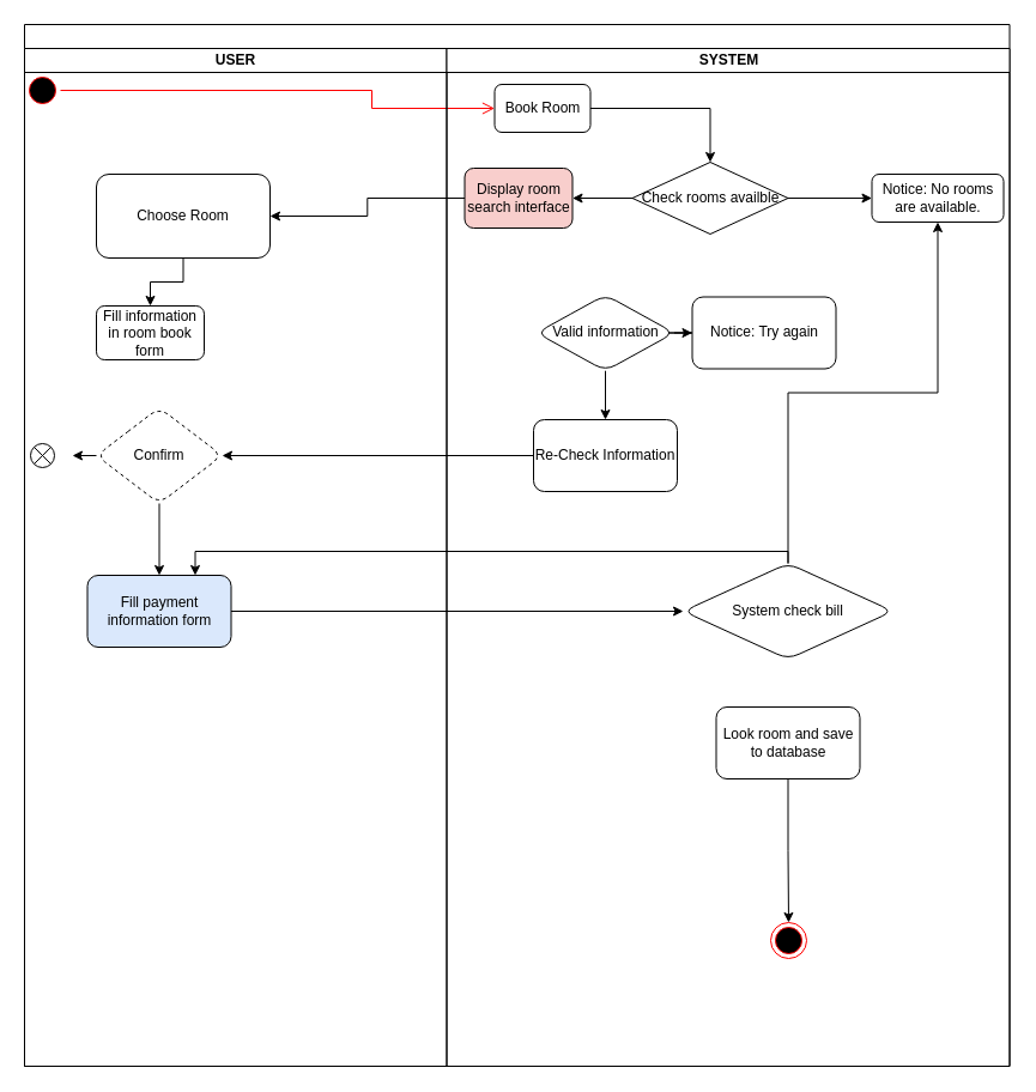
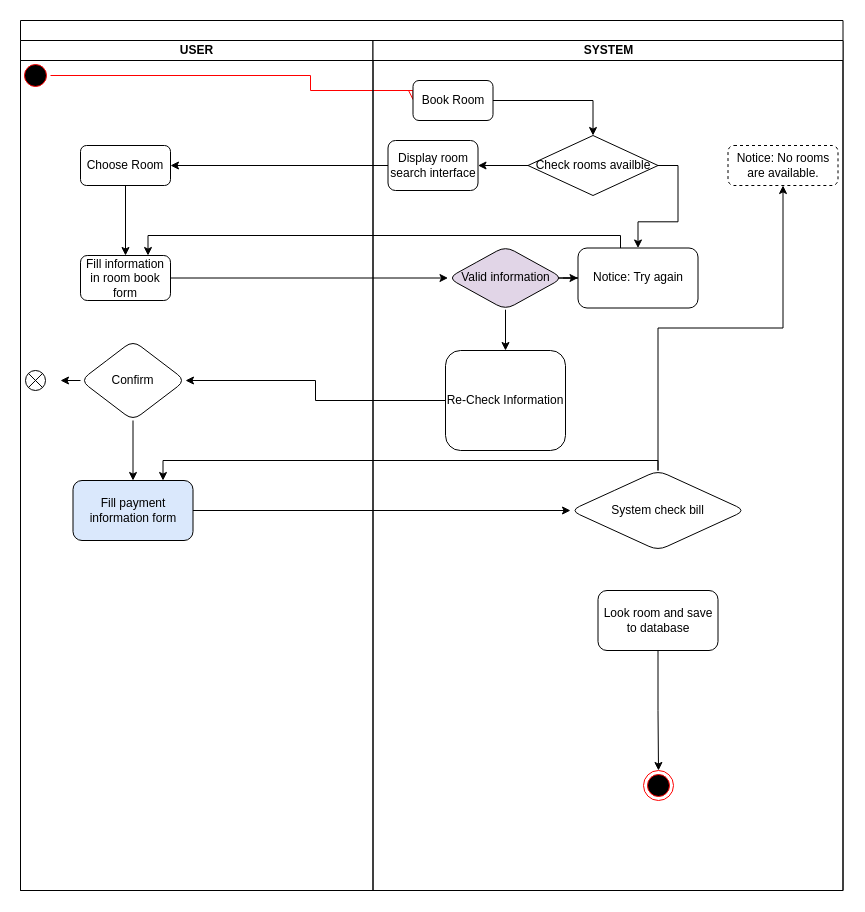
  <mxCell id="0" />
  <mxCell id="1" parent="0" />
  <mxCell id="2" value="" style="swimlane;childLayout=stackLayout;resizeParent=1;resizeParentMax=0;startSize=20;html=1;" parent="1" vertex="1"><mxGeometry x="20" y="20" width="822.5" height="870" as="geometry" /></mxCell>
  <mxCell id="3" value="" style="edgeStyle=orthogonalEdgeStyle;html=1;verticalAlign=bottom;endArrow=open;endSize=8;strokeColor=#ff0000;rounded=0;entryX=0;entryY=0.5;entryDx=0;entryDy=0;" parent="2" source="5" target="18" edge="1"><mxGeometry relative="1" as="geometry"><mxPoint x="15" y="130" as="targetPoint" /><Array as="points"><mxPoint x="290" y="55" /><mxPoint x="290" y="70" /></Array></mxGeometry></mxCell>
  <mxCell id="4" value="USER" style="swimlane;startSize=20;html=1;" parent="2" vertex="1"><mxGeometry y="20" width="352.5" height="850" as="geometry" /></mxCell>
  <mxCell id="5" value="" style="ellipse;html=1;shape=startState;fillColor=#000000;strokeColor=#ff0000;" parent="4" vertex="1"><mxGeometry y="20" width="30" height="30" as="geometry" /></mxCell>
  <mxCell id="6" value="" style="edgeStyle=orthogonalEdgeStyle;rounded=0;orthogonalLoop=1;jettySize=auto;html=1;" parent="4" source="7" target="8" edge="1"><mxGeometry relative="1" as="geometry" /></mxCell>
- <mxCell id="7" value="Choose Room" style="rounded=1;whiteSpace=wrap;html=1;" parent="4" vertex="1"><mxGeometry x="60" y="105" width="145" height="70" as="geometry" /></mxCell>
+ <mxCell id="7" value="Choose Room" style="rounded=1;whiteSpace=wrap;html=1;" parent="4" vertex="1"><mxGeometry x="60" y="105" width="90" height="40" as="geometry" /></mxCell>
  <mxCell id="8" value="Fill information in room book form" style="rounded=1;whiteSpace=wrap;html=1;" parent="4" vertex="1"><mxGeometry x="60" y="215" width="90" height="45" as="geometry" /></mxCell>
  <mxCell id="9" value="" style="edgeStyle=orthogonalEdgeStyle;rounded=0;orthogonalLoop=1;jettySize=auto;html=1;" parent="4" source="11" target="12" edge="1"><mxGeometry relative="1" as="geometry" /></mxCell>
  <mxCell id="10" value="" style="edgeStyle=orthogonalEdgeStyle;rounded=0;orthogonalLoop=1;jettySize=auto;html=1;" parent="4" source="11" edge="1"><mxGeometry relative="1" as="geometry"><mxPoint x="40.0" y="340" as="targetPoint" /></mxGeometry></mxCell>
- <mxCell id="11" value="Confirm" style="rhombus;whiteSpace=wrap;html=1;rounded=1;dashed=1;" parent="4" vertex="1"><mxGeometry x="60" y="299.99" width="105" height="80" as="geometry" /></mxCell>
+ <mxCell id="11" value="Confirm" style="rhombus;whiteSpace=wrap;html=1;rounded=1;" parent="4" vertex="1"><mxGeometry x="60" y="299.99" width="105" height="80" as="geometry" /></mxCell>
  <mxCell id="12" value="Fill payment information form" style="whiteSpace=wrap;html=1;rounded=1;fillColor=#dae8fc;" parent="4" vertex="1"><mxGeometry x="52.5" y="440" width="120" height="60" as="geometry" /></mxCell>
  <mxCell id="13" value="" style="shape=sumEllipse;perimeter=ellipsePerimeter;whiteSpace=wrap;html=1;backgroundOutline=1;" vertex="1" parent="4"><mxGeometry x="5" y="329.99" width="20" height="20" as="geometry" /></mxCell>
  <mxCell id="14" value="" style="edgeStyle=orthogonalEdgeStyle;rounded=0;orthogonalLoop=1;jettySize=auto;html=1;" parent="2" source="21" target="7" edge="1"><mxGeometry relative="1" as="geometry" /></mxCell>
+ <mxCell id="15" value="" style="edgeStyle=orthogonalEdgeStyle;rounded=0;orthogonalLoop=1;jettySize=auto;html=1;" parent="2" source="8" target="26" edge="1"><mxGeometry relative="1" as="geometry" /></mxCell>
  <mxCell id="16" value="SYSTEM" style="swimlane;startSize=20;html=1;" parent="2" vertex="1"><mxGeometry x="352.5" y="20" width="470" height="850" as="geometry" /></mxCell>
  <mxCell id="17" style="edgeStyle=orthogonalEdgeStyle;rounded=0;orthogonalLoop=1;jettySize=auto;html=1;exitX=1;exitY=0.5;exitDx=0;exitDy=0;entryX=0.5;entryY=0;entryDx=0;entryDy=0;" parent="16" source="18" target="20" edge="1"><mxGeometry relative="1" as="geometry" /></mxCell>
- <mxCell id="18" value="Book Room" style="rounded=1;whiteSpace=wrap;html=1;" parent="16" vertex="1"><mxGeometry x="40" y="30" width="80" height="40" as="geometry" /></mxCell>
- <mxCell id="19" style="edgeStyle=orthogonalEdgeStyle;rounded=0;orthogonalLoop=1;jettySize=auto;html=1;exitX=1;exitY=0.5;exitDx=0;exitDy=0;entryX=0;entryY=0.5;entryDx=0;entryDy=0;" parent="16" source="20" target="23" edge="1"><mxGeometry relative="1" as="geometry" /></mxCell>
+ <mxCell id="18" value="Book Room" style="rounded=1;whiteSpace=wrap;html=1;" parent="16" vertex="1"><mxGeometry x="40" y="40" width="80" height="40" as="geometry" /></mxCell>
+ <mxCell id="19" style="edgeStyle=orthogonalEdgeStyle;rounded=0;orthogonalLoop=1;jettySize=auto;html=1;exitX=1;exitY=0.5;exitDx=0;exitDy=0;" parent="16" source="20" target="27" edge="1"><mxGeometry relative="1" as="geometry" /></mxCell>
  <mxCell id="20" value="Check rooms availble" style="rhombus;whiteSpace=wrap;html=1;" parent="16" vertex="1"><mxGeometry x="155" y="95" width="130" height="60" as="geometry" /></mxCell>
- <mxCell id="21" value="Display room search interface" style="rounded=1;whiteSpace=wrap;html=1;fillColor=#f8cecc;" parent="16" vertex="1"><mxGeometry x="15" y="100" width="90" height="50" as="geometry" /></mxCell>
+ <mxCell id="21" value="Display room search interface" style="rounded=1;whiteSpace=wrap;html=1;" parent="16" vertex="1"><mxGeometry x="15" y="100" width="90" height="50" as="geometry" /></mxCell>
  <mxCell id="22" style="edgeStyle=orthogonalEdgeStyle;rounded=0;orthogonalLoop=1;jettySize=auto;html=1;exitX=0;exitY=0.5;exitDx=0;exitDy=0;entryX=1;entryY=0.5;entryDx=0;entryDy=0;" parent="16" source="20" target="21" edge="1"><mxGeometry relative="1" as="geometry"><Array as="points"><mxPoint x="145" y="125" /><mxPoint x="145" y="125" /></Array></mxGeometry></mxCell>
- <mxCell id="23" value="Notice: No rooms are available." style="rounded=1;whiteSpace=wrap;html=1;" parent="16" vertex="1"><mxGeometry x="355" y="105" width="110" height="40" as="geometry" /></mxCell>
+ <mxCell id="23" value="Notice: No rooms are available." style="rounded=1;whiteSpace=wrap;html=1;dashed=1;" parent="16" vertex="1"><mxGeometry x="355" y="105" width="110" height="40" as="geometry" /></mxCell>
  <mxCell id="24" value="" style="edgeStyle=orthogonalEdgeStyle;rounded=0;orthogonalLoop=1;jettySize=auto;html=1;" parent="16" source="26" target="27" edge="1"><mxGeometry relative="1" as="geometry" /></mxCell>
  <mxCell id="25" value="" style="edgeStyle=orthogonalEdgeStyle;rounded=0;orthogonalLoop=1;jettySize=auto;html=1;" parent="16" source="26" target="28" edge="1"><mxGeometry relative="1" as="geometry" /></mxCell>
- <mxCell id="26" value="Valid information" style="rhombus;whiteSpace=wrap;html=1;rounded=1;" parent="16" vertex="1"><mxGeometry x="75" y="205.78" width="115" height="63.43" as="geometry" /></mxCell>
+ <mxCell id="26" value="Valid information" style="rhombus;whiteSpace=wrap;html=1;rounded=1;fillColor=#e1d5e7;" parent="16" vertex="1"><mxGeometry x="75" y="205.78" width="115" height="63.43" as="geometry" /></mxCell>
  <mxCell id="27" value="Notice: Try again" style="whiteSpace=wrap;html=1;rounded=1;" parent="16" vertex="1"><mxGeometry x="205" y="207.495" width="120" height="60" as="geometry" /></mxCell>
- <mxCell id="28" value="Re-Check Information" style="whiteSpace=wrap;html=1;rounded=1;" parent="16" vertex="1"><mxGeometry x="72.5" y="309.995" width="120" height="60" as="geometry" /></mxCell>
+ <mxCell id="28" value="Re-Check Information" style="whiteSpace=wrap;html=1;rounded=1;" parent="16" vertex="1"><mxGeometry x="72.5" y="309.995" width="120" height="100" as="geometry" /></mxCell>
  <mxCell id="29" value="" style="edgeStyle=orthogonalEdgeStyle;rounded=0;orthogonalLoop=1;jettySize=auto;html=1;" parent="16" source="30" target="23" edge="1"><mxGeometry relative="1" as="geometry" /></mxCell>
  <mxCell id="30" value="System check bill" style="rhombus;whiteSpace=wrap;html=1;rounded=1;" parent="16" vertex="1"><mxGeometry x="197.5" y="430" width="175" height="80" as="geometry" /></mxCell>
  <mxCell id="31" value="" style="edgeStyle=orthogonalEdgeStyle;rounded=0;orthogonalLoop=1;jettySize=auto;html=1;" parent="16" source="32" target="33" edge="1"><mxGeometry relative="1" as="geometry" /></mxCell>
  <mxCell id="32" value="Look room and save to database" style="whiteSpace=wrap;html=1;rounded=1;" parent="16" vertex="1"><mxGeometry x="225" y="550" width="120" height="60" as="geometry" /></mxCell>
  <mxCell id="33" value="" style="ellipse;html=1;shape=endState;fillColor=#000000;strokeColor=#ff0000;" parent="16" vertex="1"><mxGeometry x="270.5" y="730" width="30" height="30" as="geometry" /></mxCell>
+ <mxCell id="34" style="edgeStyle=orthogonalEdgeStyle;rounded=0;orthogonalLoop=1;jettySize=auto;html=1;entryX=0.75;entryY=0;entryDx=0;entryDy=0;" parent="2" source="27" target="8" edge="1"><mxGeometry relative="1" as="geometry"><mxPoint x="570" y="190" as="targetPoint" /><Array as="points"><mxPoint x="600" y="215" /><mxPoint x="127" y="215" /></Array></mxGeometry></mxCell>
  <mxCell id="35" value="" style="edgeStyle=orthogonalEdgeStyle;rounded=0;orthogonalLoop=1;jettySize=auto;html=1;" parent="2" source="28" target="11" edge="1"><mxGeometry relative="1" as="geometry" /></mxCell>
  <mxCell id="36" value="" style="edgeStyle=orthogonalEdgeStyle;rounded=0;orthogonalLoop=1;jettySize=auto;html=1;" parent="2" source="12" target="30" edge="1"><mxGeometry relative="1" as="geometry" /></mxCell>
  <mxCell id="37" style="edgeStyle=orthogonalEdgeStyle;rounded=0;orthogonalLoop=1;jettySize=auto;html=1;entryX=0.75;entryY=0;entryDx=0;entryDy=0;" parent="2" source="30" target="12" edge="1"><mxGeometry relative="1" as="geometry"><Array as="points"><mxPoint x="637" y="440" /><mxPoint x="143" y="440" /></Array></mxGeometry></mxCell>
